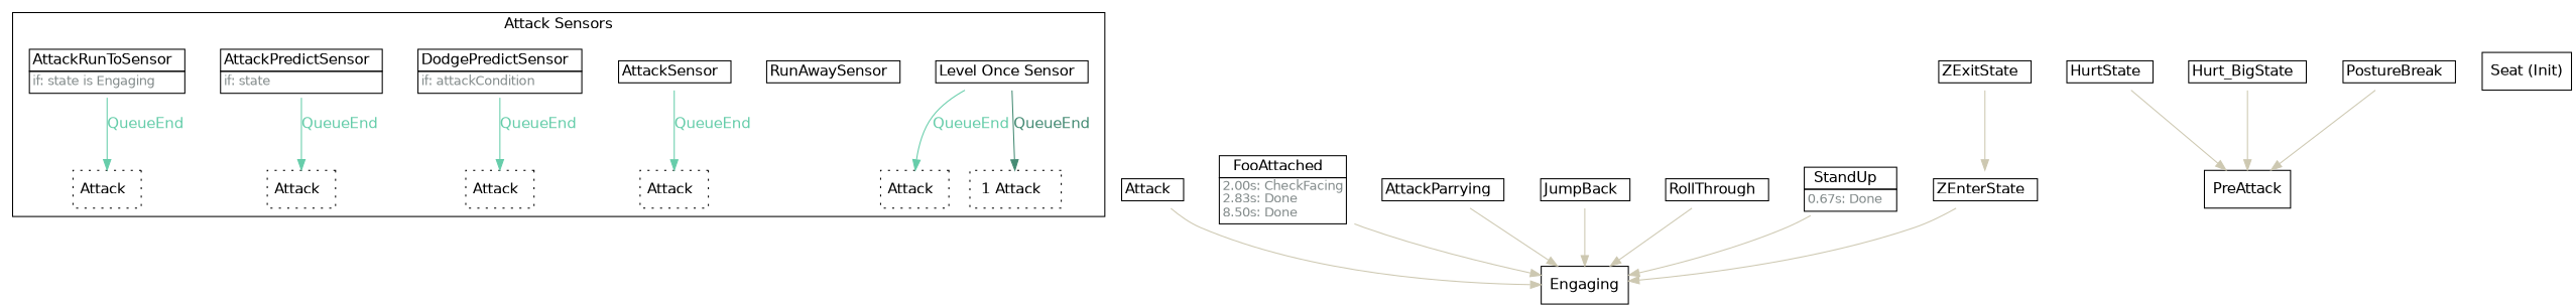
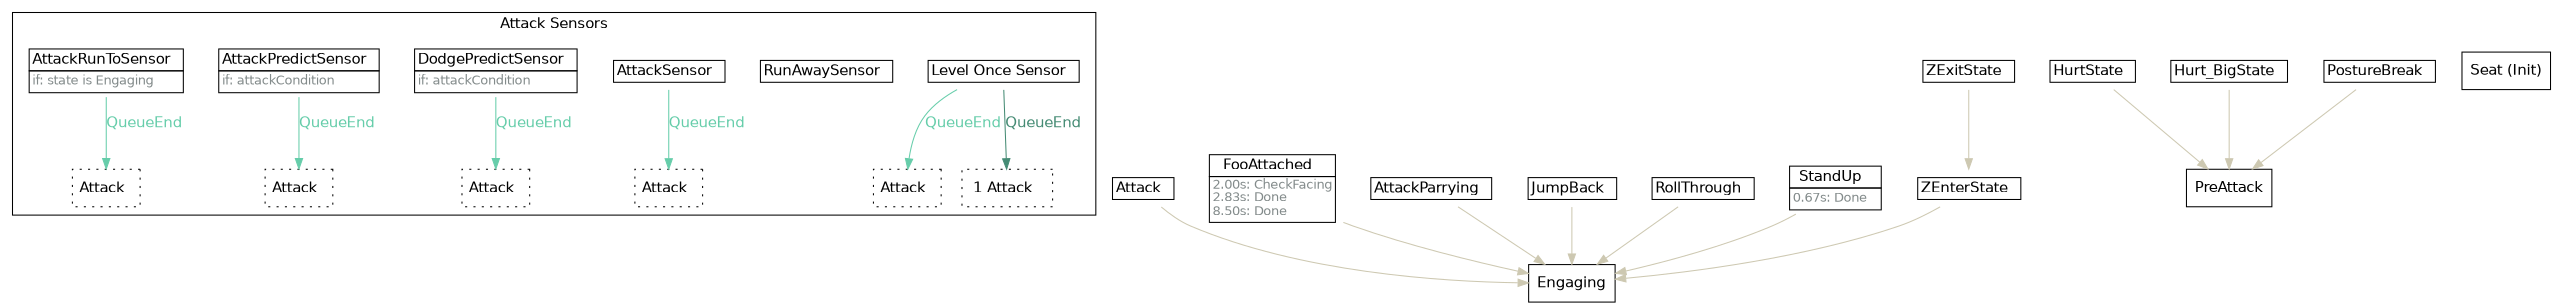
  strict digraph {
    rankdir=TB
    node [fontname=Helvetica shape=plaintext]
    edge [color=cornsilk3 fontcolor=cornsilk3 fontname=Helvetica]
    n1 [label=<<TABLE border="0" cellspacing="0" cellborder="1" cellpadding="2"><TR><TD>Level Once Sensor  </TD></TR></TABLE>>]
    n2 [label=<<TABLE border="0" cellspacing="0" cellborder="0" cellpadding="2"><TR><TD>Attack  </TD></TR></TABLE>> margin=0.05 shape=box style=dotted]
    n3 [label=<<TABLE border="0" cellspacing="0" cellborder="0" cellpadding="2"><TR><TD>1 Attack  </TD></TR></TABLE>> shape=box style=dotted]
    n4 [label=<<TABLE border="0" cellspacing="0" cellborder="1" cellpadding="2"><TR><TD>RunAwaySensor  </TD></TR></TABLE>>]
    n5 [label=<<TABLE border="0" cellspacing="0" cellborder="1" cellpadding="2"><TR><TD>AttackSensor  </TD></TR></TABLE>>]
    n6 [label=<<TABLE border="0" cellspacing="0" cellborder="0" cellpadding="2"><TR><TD>Attack  </TD></TR></TABLE>> margin=0.05 shape=box style=dotted]
    n7 [label=<<TABLE border="0" cellspacing="0" cellborder="1" cellpadding="2"><TR><TD>DodgePredictSensor  </TD></TR><TR><TD align="left" balign="left"><FONT point-size="12" color="azure4">if: attackCondition</FONT>  </TD></TR></TABLE>>]
    n8 [label=<<TABLE border="0" cellspacing="0" cellborder="0" cellpadding="2"><TR><TD>Attack  </TD></TR></TABLE>> margin=0.05 shape=box style=dotted]
-   n9 [label=<<TABLE border="0" cellspacing="0" cellborder="1" cellpadding="2"><TR><TD>AttackPredictSensor  </TD></TR><TR><TD align="left" balign="left"><FONT point-size="12" color="azure4">if: state</FONT>  </TD></TR></TABLE>>]
+   n9 [label=<<TABLE border="0" cellspacing="0" cellborder="1" cellpadding="2"><TR><TD>AttackPredictSensor  </TD></TR><TR><TD align="left" balign="left"><FONT point-size="12" color="azure4">if: attackCondition</FONT>  </TD></TR></TABLE>>]
    n10 [label=<<TABLE border="0" cellspacing="0" cellborder="0" cellpadding="2"><TR><TD>Attack  </TD></TR></TABLE>> margin=0.05 shape=box style=dotted]
    n11 [label=<<TABLE border="0" cellspacing="0" cellborder="1" cellpadding="2"><TR><TD>AttackRunToSensor  </TD></TR><TR><TD align="left" balign="left"><FONT point-size="12" color="azure4">if: state is Engaging</FONT>  </TD></TR></TABLE>>]
    n12 [label=<<TABLE border="0" cellspacing="0" cellborder="0" cellpadding="2"><TR><TD>Attack  </TD></TR></TABLE>> margin=0.05 shape=box style=dotted]
    n13 [label=<<TABLE border="0" cellspacing="0" cellborder="1" cellpadding="2"><TR><TD>Attack  </TD></TR></TABLE>>]
    Engaging [shape=box]
    n15 [label=<<TABLE border="0" cellspacing="0" cellborder="1" cellpadding="2"><TR><TD>FooAttached  </TD></TR><TR><TD align="left" balign="left"><FONT point-size="12" color="azure4">2.00s: CheckFacing<br/>2.83s: Done<br/>8.50s: Done</FONT>  </TD></TR></TABLE>>]
    n16 [label=<<TABLE border="0" cellspacing="0" cellborder="1" cellpadding="2"><TR><TD>AttackParrying  </TD></TR></TABLE>>]
    n17 [label=<<TABLE border="0" cellspacing="0" cellborder="1" cellpadding="2"><TR><TD>HurtState  </TD></TR></TABLE>>]
    PreAttack [shape=box]
    n19 [label=<<TABLE border="0" cellspacing="0" cellborder="1" cellpadding="2"><TR><TD>Hurt_BigState  </TD></TR></TABLE>>]
    n20 [label=<<TABLE border="0" cellspacing="0" cellborder="1" cellpadding="2"><TR><TD>JumpBack  </TD></TR></TABLE>>]
    n21 [label=<<TABLE border="0" cellspacing="0" cellborder="1" cellpadding="2"><TR><TD>PostureBreak  </TD></TR></TABLE>>]
    n22 [label=<<TABLE border="0" cellspacing="0" cellborder="1" cellpadding="2"><TR><TD>RollThrough  </TD></TR></TABLE>>]
    n23 [label=<<TABLE border="0" cellspacing="0" cellborder="1" cellpadding="2"><TR><TD>StandUp  </TD></TR><TR><TD align="left" balign="left"><FONT point-size="12" color="azure4">0.67s: Done</FONT>  </TD></TR></TABLE>>]
    n24 [label=<<TABLE border="0" cellspacing="0" cellborder="1" cellpadding="2"><TR><TD>ZEnterState  </TD></TR></TABLE>>]
    n25 [label=<<TABLE border="0" cellspacing="0" cellborder="1" cellpadding="2"><TR><TD>ZExitState  </TD></TR></TABLE>>]
    n26 [label="Seat (Init)" shape=box]
    subgraph cluster_1 {
      fontname=Helvetica
      label="Attack Sensors"
      rank=sink
      n1
      n2
      n3
      n4
      n5
      n6
      n7
      n8
      n9
      n10
      n11
      n12
    }
    n1 -> n2 [color=aquamarine3 fontcolor=aquamarine3 label=QueueEnd]
    n1 -> n3 [color=aquamarine4 fontcolor=aquamarine4 label=QueueEnd]
    n5 -> n6 [color=aquamarine3 fontcolor=aquamarine3 label=QueueEnd]
    n7 -> n8 [color=aquamarine3 fontcolor=aquamarine3 label=QueueEnd]
    n9 -> n10 [color=aquamarine3 fontcolor=aquamarine3 label=QueueEnd]
    n11 -> n12 [color=aquamarine3 fontcolor=aquamarine3 label=QueueEnd]
    n13 -> Engaging
    n15 -> Engaging
    n16 -> Engaging
    n17 -> PreAttack
    n19 -> PreAttack
    n20 -> Engaging
    n21 -> PreAttack
    n22 -> Engaging
    n23 -> Engaging
    n24 -> Engaging
    n25 -> n24
  }
